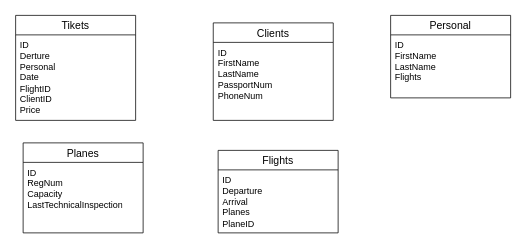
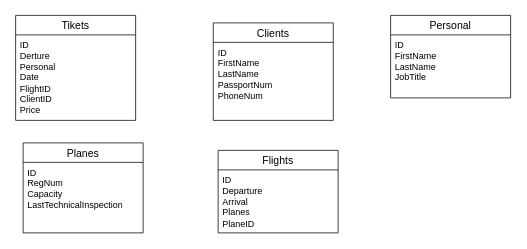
  <mxCell id="0" />
  <mxCell id="1" parent="0" />
  <mxCell id="2" value="Tikets" style="swimlane;fontStyle=0;childLayout=stackLayout;horizontal=1;startSize=26;horizontalStack=0;resizeParent=1;resizeParentMax=0;resizeLast=0;collapsible=1;marginBottom=0;align=center;fontSize=14;" vertex="1" parent="1"><mxGeometry x="20" y="20" width="160" height="140" as="geometry" /></mxCell>
  <mxCell id="3" value="ID&lt;br&gt;Derture&lt;br&gt;Personal&lt;br&gt;Date&lt;br&gt;FlightID&lt;br&gt;ClientID&lt;br&gt;Price" style="text;strokeColor=none;fillColor=none;spacingLeft=4;spacingRight=4;overflow=hidden;rotatable=0;points=[[0,0.5],[1,0.5]];portConstraint=eastwest;fontSize=12;whiteSpace=wrap;html=1;" vertex="1" parent="2"><mxGeometry y="26" width="160" height="114" as="geometry" /></mxCell>
  <mxCell id="4" value="Planes" style="swimlane;fontStyle=0;childLayout=stackLayout;horizontal=1;startSize=26;horizontalStack=0;resizeParent=1;resizeParentMax=0;resizeLast=0;collapsible=1;marginBottom=0;align=center;fontSize=14;" vertex="1" parent="1"><mxGeometry x="30" y="190" width="160" height="120" as="geometry" /></mxCell>
  <mxCell id="5" value="ID&lt;br&gt;RegNum&lt;br&gt;Сapacity&lt;br&gt;LastTechnicalInspection" style="text;strokeColor=none;fillColor=none;spacingLeft=4;spacingRight=4;overflow=hidden;rotatable=0;points=[[0,0.5],[1,0.5]];portConstraint=eastwest;fontSize=12;whiteSpace=wrap;html=1;" vertex="1" parent="4"><mxGeometry y="26" width="160" height="94" as="geometry" /></mxCell>
  <mxCell id="6" value="Personal" style="swimlane;fontStyle=0;childLayout=stackLayout;horizontal=1;startSize=26;horizontalStack=0;resizeParent=1;resizeParentMax=0;resizeLast=0;collapsible=1;marginBottom=0;align=center;fontSize=14;" vertex="1" parent="1"><mxGeometry x="520" y="20" width="160" height="110" as="geometry" /></mxCell>
- <mxCell id="7" value="ID&lt;br&gt;FirstName&lt;br&gt;LastName&lt;br&gt;Flights" style="text;strokeColor=none;fillColor=none;spacingLeft=4;spacingRight=4;overflow=hidden;rotatable=0;points=[[0,0.5],[1,0.5]];portConstraint=eastwest;fontSize=12;whiteSpace=wrap;html=1;" vertex="1" parent="6"><mxGeometry y="26" width="160" height="84" as="geometry" /></mxCell>
+ <mxCell id="7" value="ID&lt;br&gt;FirstName&lt;br&gt;LastName&lt;br&gt;JobTitle" style="text;strokeColor=none;fillColor=none;spacingLeft=4;spacingRight=4;overflow=hidden;rotatable=0;points=[[0,0.5],[1,0.5]];portConstraint=eastwest;fontSize=12;whiteSpace=wrap;html=1;" vertex="1" parent="6"><mxGeometry y="26" width="160" height="84" as="geometry" /></mxCell>
  <mxCell id="8" value="Flights" style="swimlane;fontStyle=0;childLayout=stackLayout;horizontal=1;startSize=26;horizontalStack=0;resizeParent=1;resizeParentMax=0;resizeLast=0;collapsible=1;marginBottom=0;align=center;fontSize=14;" vertex="1" parent="1"><mxGeometry x="290" y="200" width="160" height="110" as="geometry" /></mxCell>
  <mxCell id="9" value="ID&lt;br&gt;Departure&lt;br&gt;Arrival&lt;br&gt;Planes&lt;br&gt;PlaneID" style="text;strokeColor=none;fillColor=none;spacingLeft=4;spacingRight=4;overflow=hidden;rotatable=0;points=[[0,0.5],[1,0.5]];portConstraint=eastwest;fontSize=12;whiteSpace=wrap;html=1;" vertex="1" parent="8"><mxGeometry y="26" width="160" height="84" as="geometry" /></mxCell>
  <mxCell id="10" value="Clients" style="swimlane;fontStyle=0;childLayout=stackLayout;horizontal=1;startSize=26;horizontalStack=0;resizeParent=1;resizeParentMax=0;resizeLast=0;collapsible=1;marginBottom=0;align=center;fontSize=14;" vertex="1" parent="1"><mxGeometry x="283.5" y="30" width="160" height="130" as="geometry" /></mxCell>
  <mxCell id="11" value="ID&lt;br&gt;FirstName&lt;br&gt;LastName&lt;br&gt;PassportNum&lt;br&gt;PhoneNum" style="text;strokeColor=none;fillColor=none;spacingLeft=4;spacingRight=4;overflow=hidden;rotatable=0;points=[[0,0.5],[1,0.5]];portConstraint=eastwest;fontSize=12;whiteSpace=wrap;html=1;" vertex="1" parent="10"><mxGeometry y="26" width="160" height="104" as="geometry" /></mxCell>
